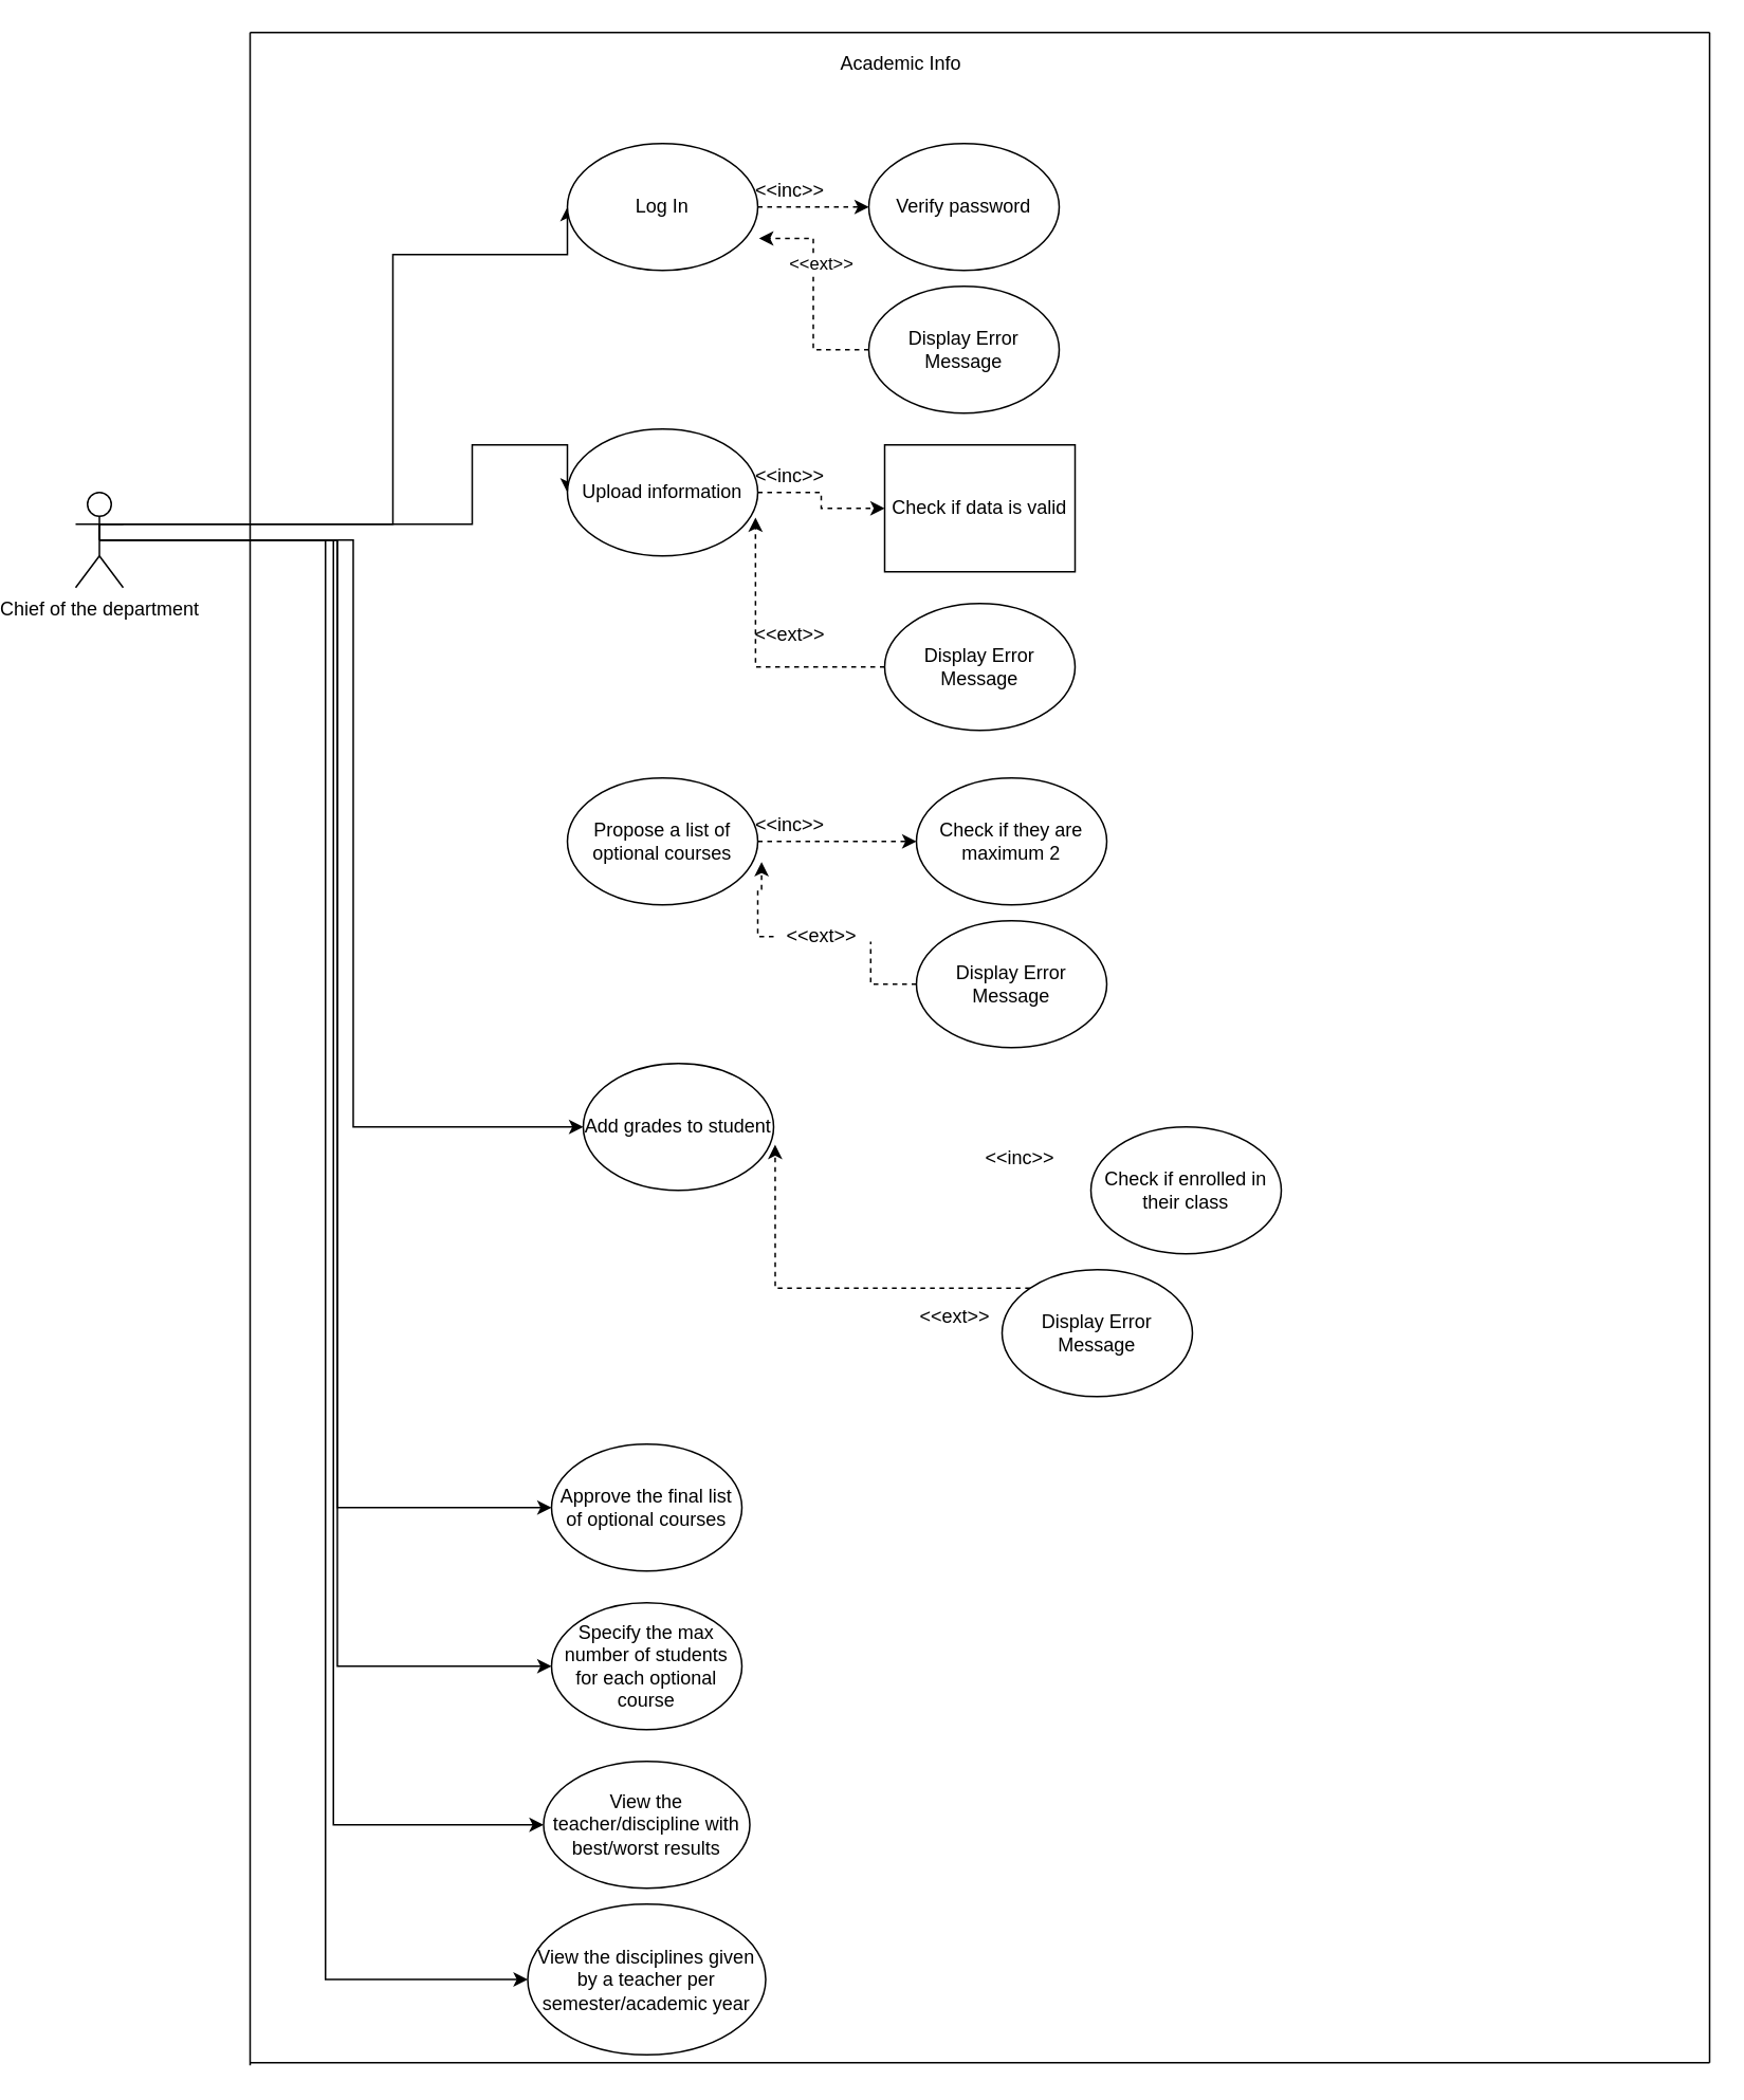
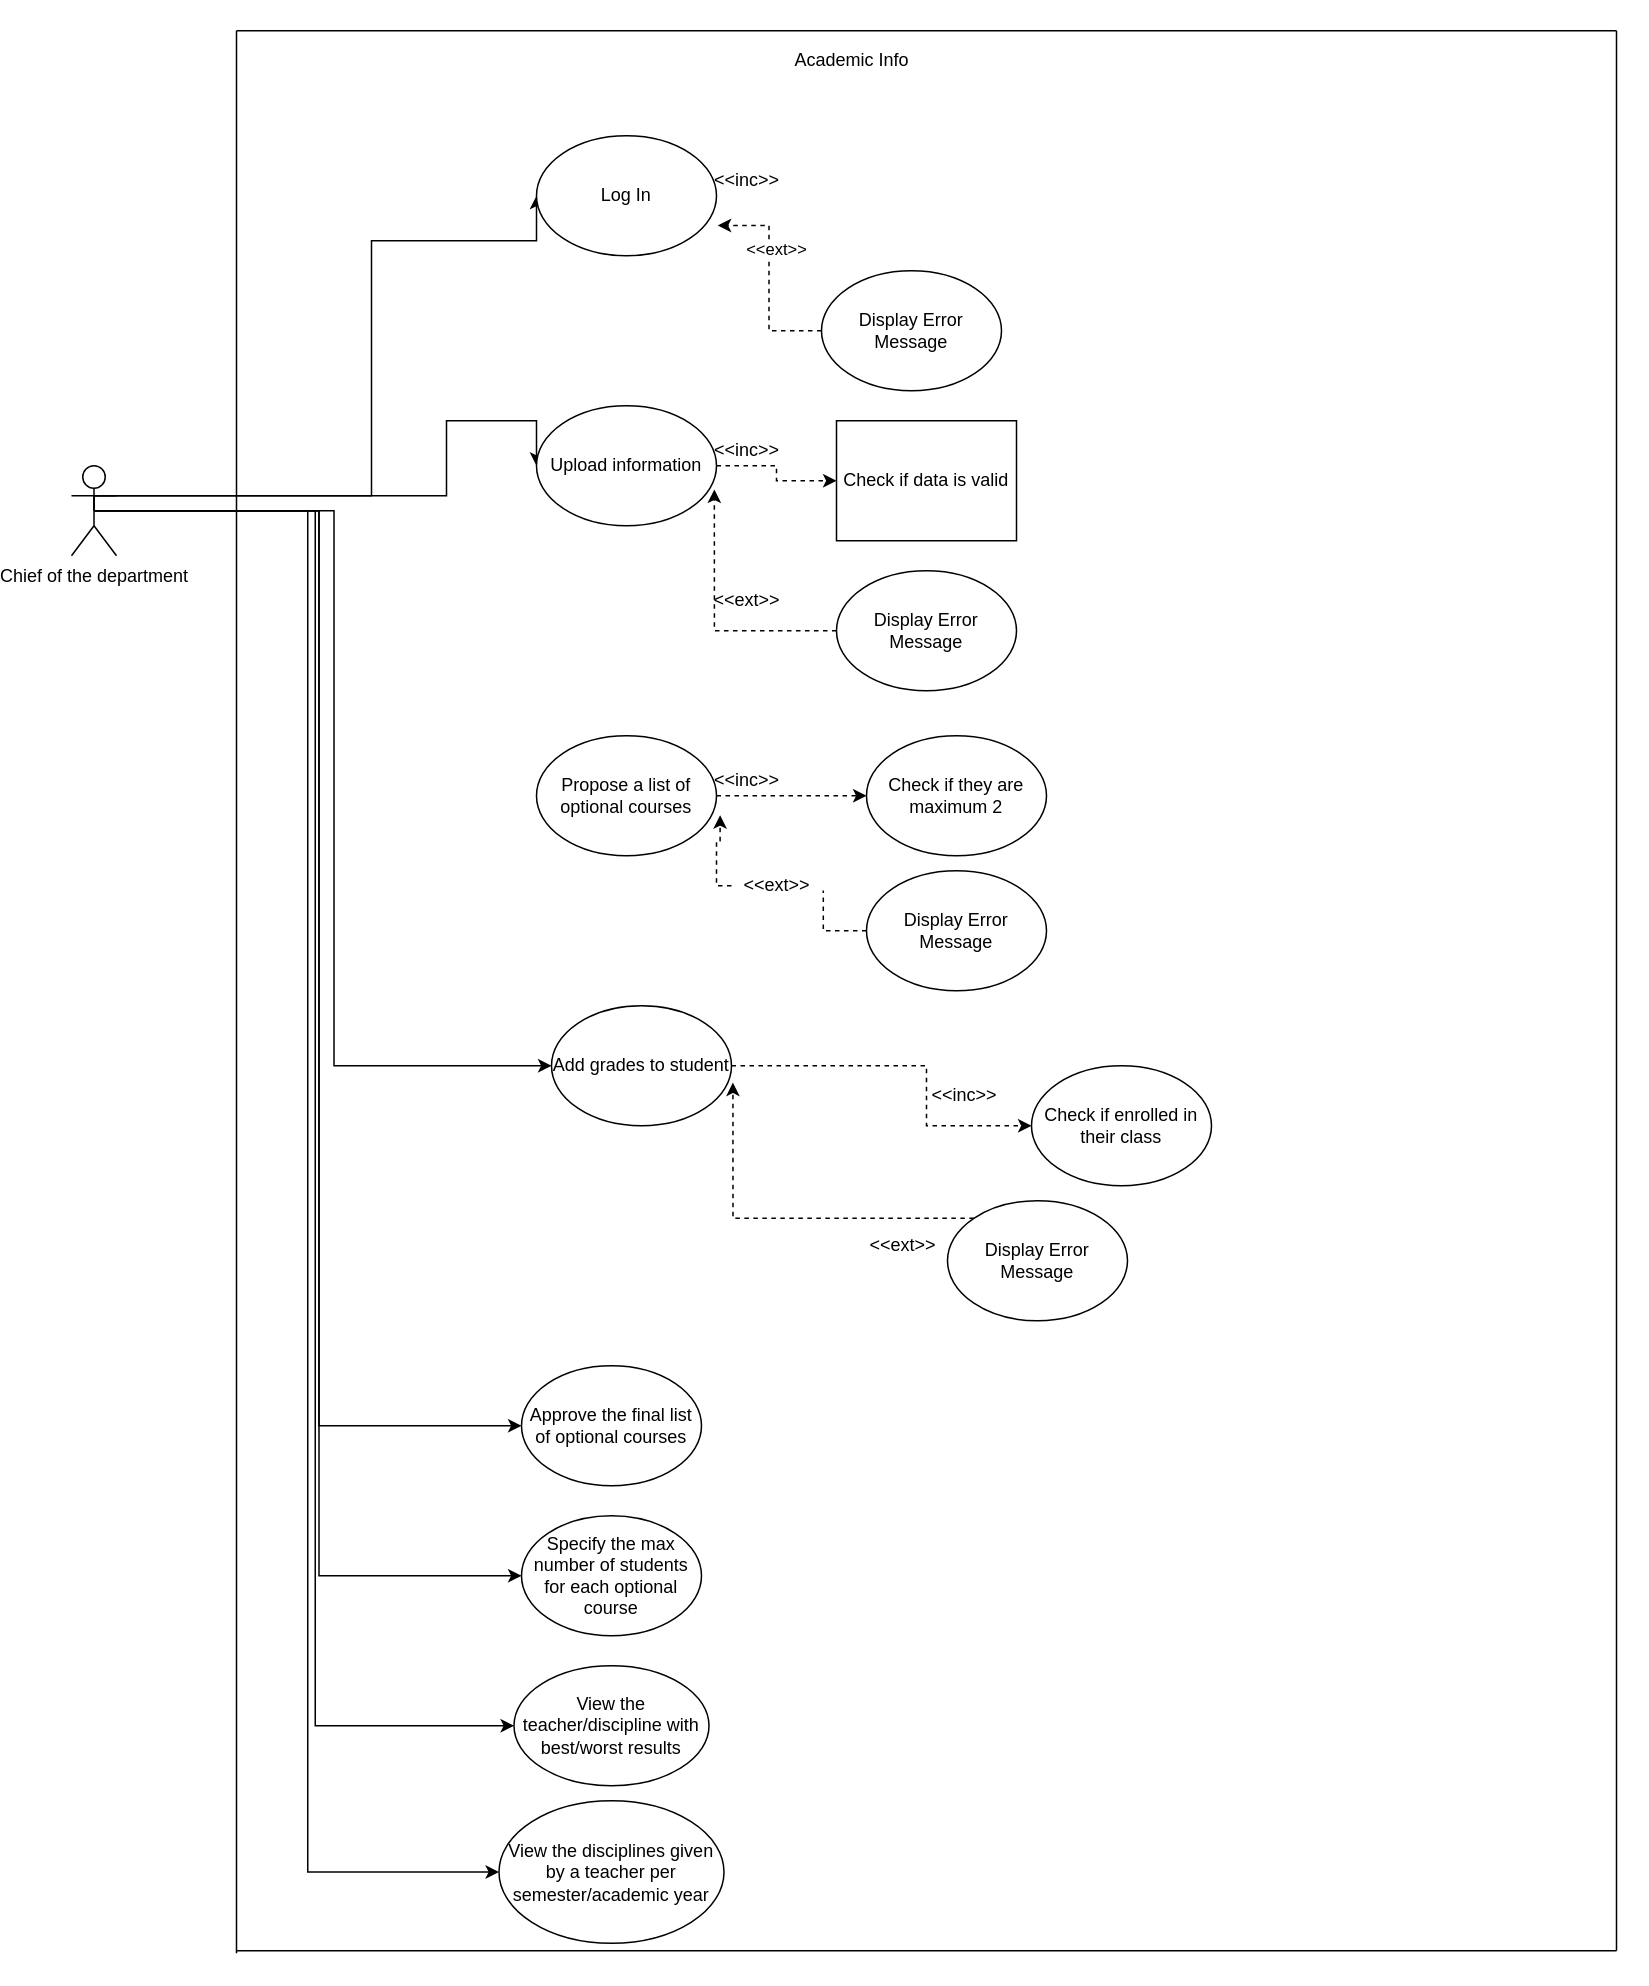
  <mxCell id="0" />
  <mxCell id="1" parent="0" />
  <mxCell id="2" style="edgeStyle=orthogonalEdgeStyle;rounded=0;orthogonalLoop=1;jettySize=auto;html=1;exitX=0.5;exitY=0.5;exitDx=0;exitDy=0;exitPerimeter=0;entryX=0;entryY=0.5;entryDx=0;entryDy=0;" parent="1" source="9" target="11" edge="1"><mxGeometry relative="1" as="geometry"><Array as="points"><mxPoint x="220" y="330" /><mxPoint x="220" y="160" /></Array></mxGeometry></mxCell>
  <mxCell id="3" style="edgeStyle=orthogonalEdgeStyle;rounded=0;orthogonalLoop=1;jettySize=auto;html=1;exitX=0.5;exitY=0.5;exitDx=0;exitDy=0;exitPerimeter=0;entryX=0;entryY=0.5;entryDx=0;entryDy=0;" parent="1" source="9" target="15" edge="1"><mxGeometry relative="1" as="geometry"><Array as="points"><mxPoint x="270" y="330" /><mxPoint x="270" y="280" /></Array></mxGeometry></mxCell>
  <mxCell id="4" style="edgeStyle=orthogonalEdgeStyle;rounded=0;orthogonalLoop=1;jettySize=auto;html=1;exitX=0.5;exitY=0.5;exitDx=0;exitDy=0;exitPerimeter=0;entryX=0;entryY=0.5;entryDx=0;entryDy=0;" parent="1" source="9" target="17" edge="1"><mxGeometry relative="1" as="geometry" /></mxCell>
  <mxCell id="5" style="edgeStyle=orthogonalEdgeStyle;rounded=0;orthogonalLoop=1;jettySize=auto;html=1;exitX=0.5;exitY=0.5;exitDx=0;exitDy=0;exitPerimeter=0;entryX=0;entryY=0.5;entryDx=0;entryDy=0;" edge="1" parent="1" source="9" target="44"><mxGeometry relative="1" as="geometry" /></mxCell>
  <mxCell id="6" style="edgeStyle=orthogonalEdgeStyle;rounded=0;orthogonalLoop=1;jettySize=auto;html=1;exitX=0.5;exitY=0.5;exitDx=0;exitDy=0;exitPerimeter=0;entryX=0;entryY=0.5;entryDx=0;entryDy=0;" edge="1" parent="1" source="9" target="45"><mxGeometry relative="1" as="geometry" /></mxCell>
  <mxCell id="7" style="edgeStyle=orthogonalEdgeStyle;rounded=0;orthogonalLoop=1;jettySize=auto;html=1;exitX=0.5;exitY=0.5;exitDx=0;exitDy=0;exitPerimeter=0;entryX=0;entryY=0.5;entryDx=0;entryDy=0;" edge="1" parent="1" source="9" target="46"><mxGeometry relative="1" as="geometry" /></mxCell>
  <mxCell id="8" style="edgeStyle=orthogonalEdgeStyle;rounded=0;orthogonalLoop=1;jettySize=auto;html=1;exitX=0.5;exitY=0.5;exitDx=0;exitDy=0;exitPerimeter=0;entryX=0;entryY=0.5;entryDx=0;entryDy=0;" edge="1" parent="1" source="9" target="47"><mxGeometry relative="1" as="geometry" /></mxCell>
  <mxCell id="9" value="Chief of the department" style="shape=umlActor;verticalLabelPosition=bottom;verticalAlign=top;html=1;outlineConnect=0;" parent="1" vertex="1"><mxGeometry x="20" y="310" width="30" height="60" as="geometry" /></mxCell>
- <mxCell id="10" style="edgeStyle=orthogonalEdgeStyle;rounded=0;orthogonalLoop=1;jettySize=auto;html=1;exitX=1;exitY=0.5;exitDx=0;exitDy=0;entryX=0;entryY=0.5;entryDx=0;entryDy=0;dashed=1;" parent="1" source="11" target="18" edge="1"><mxGeometry relative="1" as="geometry" /></mxCell>
  <mxCell id="11" value="Log In" style="ellipse;whiteSpace=wrap;html=1;" parent="1" vertex="1"><mxGeometry x="330" y="90" width="120" height="80" as="geometry" /></mxCell>
  <mxCell id="12" style="edgeStyle=orthogonalEdgeStyle;rounded=0;orthogonalLoop=1;jettySize=auto;html=1;exitX=1;exitY=0.5;exitDx=0;exitDy=0;entryX=0;entryY=0.5;entryDx=0;entryDy=0;dashed=1;" parent="1" source="13" target="28" edge="1"><mxGeometry relative="1" as="geometry" /></mxCell>
  <mxCell id="13" value="Propose a list of optional courses" style="ellipse;whiteSpace=wrap;html=1;" parent="1" vertex="1"><mxGeometry x="330" y="490" width="120" height="80" as="geometry" /></mxCell>
  <mxCell id="14" style="edgeStyle=orthogonalEdgeStyle;rounded=0;orthogonalLoop=1;jettySize=auto;html=1;exitX=1;exitY=0.5;exitDx=0;exitDy=0;entryX=0;entryY=0.5;entryDx=0;entryDy=0;dashed=1;" parent="1" source="15" target="23" edge="1"><mxGeometry relative="1" as="geometry" /></mxCell>
  <mxCell id="15" value="Upload information" style="ellipse;whiteSpace=wrap;html=1;" parent="1" vertex="1"><mxGeometry x="330" y="270" width="120" height="80" as="geometry" /></mxCell>
+ <mxCell id="16" style="edgeStyle=orthogonalEdgeStyle;rounded=0;orthogonalLoop=1;jettySize=auto;html=1;exitX=1;exitY=0.5;exitDx=0;exitDy=0;entryX=0;entryY=0.5;entryDx=0;entryDy=0;dashed=1;" parent="1" source="17" target="34" edge="1"><mxGeometry relative="1" as="geometry"><Array as="points"><mxPoint x="590" y="710" /><mxPoint x="590" y="750" /></Array></mxGeometry></mxCell>
  <mxCell id="17" value="Add grades to student" style="ellipse;whiteSpace=wrap;html=1;" parent="1" vertex="1"><mxGeometry x="340" y="670" width="120" height="80" as="geometry" /></mxCell>
- <mxCell id="18" value="Verify password" style="ellipse;whiteSpace=wrap;html=1;" parent="1" vertex="1"><mxGeometry x="520" y="90" width="120" height="80" as="geometry" /></mxCell>
  <mxCell id="19" style="edgeStyle=orthogonalEdgeStyle;rounded=0;orthogonalLoop=1;jettySize=auto;html=1;exitX=0;exitY=0.5;exitDx=0;exitDy=0;entryX=1.007;entryY=0.748;entryDx=0;entryDy=0;entryPerimeter=0;dashed=1;" parent="1" source="21" target="11" edge="1"><mxGeometry relative="1" as="geometry" /></mxCell>
  <mxCell id="20" value="&amp;lt;&amp;lt;ext&amp;gt;&amp;gt;" style="edgeLabel;html=1;align=center;verticalAlign=middle;resizable=0;points=[];" parent="19" vertex="1" connectable="0"><mxGeometry x="0.28" y="-4" relative="1" as="geometry"><mxPoint y="-1" as="offset" /></mxGeometry></mxCell>
  <mxCell id="21" value="Display Error Message" style="ellipse;whiteSpace=wrap;html=1;" parent="1" vertex="1"><mxGeometry x="520" y="180" width="120" height="80" as="geometry" /></mxCell>
  <mxCell id="22" value="&amp;lt;&amp;lt;inc&amp;gt;&amp;gt;" style="text;html=1;align=center;verticalAlign=middle;resizable=0;points=[];autosize=1;strokeColor=none;fillColor=none;" parent="1" vertex="1"><mxGeometry x="440" y="110" width="60" height="20" as="geometry" /></mxCell>
  <mxCell id="23" value="Check if data is valid" style="whiteSpace=wrap;html=1;rounded=0;" parent="1" vertex="1"><mxGeometry x="530" y="280" width="120" height="80" as="geometry" /></mxCell>
  <mxCell id="24" value="&amp;lt;&amp;lt;inc&amp;gt;&amp;gt;" style="text;html=1;align=center;verticalAlign=middle;resizable=0;points=[];autosize=1;strokeColor=none;fillColor=none;" parent="1" vertex="1"><mxGeometry x="440" y="290" width="60" height="20" as="geometry" /></mxCell>
  <mxCell id="25" style="edgeStyle=orthogonalEdgeStyle;rounded=0;orthogonalLoop=1;jettySize=auto;html=1;exitX=0;exitY=0.5;exitDx=0;exitDy=0;entryX=0.988;entryY=0.698;entryDx=0;entryDy=0;entryPerimeter=0;dashed=1;" parent="1" source="26" target="15" edge="1"><mxGeometry relative="1" as="geometry" /></mxCell>
  <mxCell id="26" value="Display Error Message" style="ellipse;whiteSpace=wrap;html=1;" parent="1" vertex="1"><mxGeometry x="530" y="380" width="120" height="80" as="geometry" /></mxCell>
  <mxCell id="27" value="&amp;lt;&amp;lt;ext&amp;gt;&amp;gt;" style="text;html=1;align=center;verticalAlign=middle;resizable=0;points=[];autosize=1;strokeColor=none;fillColor=none;" parent="1" vertex="1"><mxGeometry x="440" y="390" width="60" height="20" as="geometry" /></mxCell>
  <mxCell id="28" value="Check if they are maximum 2" style="ellipse;whiteSpace=wrap;html=1;" parent="1" vertex="1"><mxGeometry x="550" y="490" width="120" height="80" as="geometry" /></mxCell>
  <mxCell id="29" style="edgeStyle=orthogonalEdgeStyle;rounded=0;orthogonalLoop=1;jettySize=auto;html=1;exitX=0;exitY=0.5;exitDx=0;exitDy=0;entryX=1.02;entryY=0.662;entryDx=0;entryDy=0;entryPerimeter=0;dashed=1;startArrow=none;" parent="1" source="32" target="13" edge="1"><mxGeometry relative="1" as="geometry"><Array as="points"><mxPoint x="450" y="590" /><mxPoint x="450" y="560" /><mxPoint x="452" y="560" /></Array></mxGeometry></mxCell>
  <mxCell id="30" value="Display Error Message" style="ellipse;whiteSpace=wrap;html=1;" parent="1" vertex="1"><mxGeometry x="550" y="580" width="120" height="80" as="geometry" /></mxCell>
  <mxCell id="31" value="&amp;lt;&amp;lt;inc&amp;gt;&amp;gt;" style="text;html=1;align=center;verticalAlign=middle;resizable=0;points=[];autosize=1;strokeColor=none;fillColor=none;" parent="1" vertex="1"><mxGeometry x="440" y="510" width="60" height="20" as="geometry" /></mxCell>
  <mxCell id="32" value="&amp;lt;&amp;lt;ext&amp;gt;&amp;gt;" style="text;html=1;align=center;verticalAlign=middle;resizable=0;points=[];autosize=1;strokeColor=none;fillColor=none;" parent="1" vertex="1"><mxGeometry x="460" y="580" width="60" height="20" as="geometry" /></mxCell>
  <mxCell id="33" value="" style="edgeStyle=orthogonalEdgeStyle;rounded=0;orthogonalLoop=1;jettySize=auto;html=1;exitX=0;exitY=0.5;exitDx=0;exitDy=0;entryX=1.02;entryY=0.662;entryDx=0;entryDy=0;entryPerimeter=0;dashed=1;endArrow=none;" parent="1" source="30" target="32" edge="1"><mxGeometry relative="1" as="geometry"><mxPoint x="550" as="sourcePoint" y="620" /><mxPoint x="452.4" y="542.96" as="targetPoint" /></mxGeometry></mxCell>
  <mxCell id="34" value="Check if enrolled in their class" style="ellipse;whiteSpace=wrap;html=1;" parent="1" vertex="1"><mxGeometry x="660" y="710" width="120" height="80" as="geometry" /></mxCell>
  <mxCell id="35" style="edgeStyle=orthogonalEdgeStyle;rounded=0;orthogonalLoop=1;jettySize=auto;html=1;exitX=0;exitY=0;exitDx=0;exitDy=0;entryX=1.008;entryY=0.64;entryDx=0;entryDy=0;entryPerimeter=0;dashed=1;" parent="1" source="36" target="17" edge="1"><mxGeometry relative="1" as="geometry"><Array as="points"><mxPoint x="461" y="812" /></Array></mxGeometry></mxCell>
  <mxCell id="36" value="Display Error Message" style="ellipse;whiteSpace=wrap;html=1;" parent="1" vertex="1"><mxGeometry x="604" y="800" width="120" height="80" as="geometry" /></mxCell>
  <mxCell id="37" value="&amp;lt;&amp;lt;inc&amp;gt;&amp;gt;" style="text;html=1;align=center;verticalAlign=middle;resizable=0;points=[];autosize=1;strokeColor=none;fillColor=none;" parent="1" vertex="1"><mxGeometry x="585" y="720" width="60" height="20" as="geometry" /></mxCell>
  <mxCell id="38" value="&amp;lt;&amp;lt;ext&amp;gt;&amp;gt;" style="text;html=1;align=center;verticalAlign=middle;resizable=0;points=[];autosize=1;strokeColor=none;fillColor=none;" parent="1" vertex="1"><mxGeometry x="544" y="820" width="60" height="20" as="geometry" /></mxCell>
  <mxCell id="39" value="" style="endArrow=none;html=1;rounded=0;" parent="1" edge="1"><mxGeometry width="50" height="50" relative="1" as="geometry"><mxPoint x="130" y="20" as="sourcePoint" /><mxPoint x="1050" y="20" as="targetPoint" /></mxGeometry></mxCell>
  <mxCell id="40" value="" style="endArrow=none;html=1;rounded=0;" parent="1" edge="1"><mxGeometry width="50" height="50" relative="1" as="geometry"><mxPoint x="130" y="1301.6" as="sourcePoint" /><mxPoint x="130" y="20" as="targetPoint" /></mxGeometry></mxCell>
  <mxCell id="41" value="" style="endArrow=none;html=1;rounded=0;" parent="1" edge="1"><mxGeometry width="50" height="50" relative="1" as="geometry"><mxPoint x="130" y="1300" as="sourcePoint" /><mxPoint x="1050" y="1300" as="targetPoint" /></mxGeometry></mxCell>
  <mxCell id="42" value="" style="endArrow=none;html=1;rounded=0;" parent="1" edge="1"><mxGeometry width="50" height="50" relative="1" as="geometry"><mxPoint x="1050" y="1300" as="sourcePoint" /><mxPoint x="1050" y="20" as="targetPoint" /></mxGeometry></mxCell>
  <mxCell id="43" value="Academic Info&lt;br&gt;" style="text;html=1;align=center;verticalAlign=middle;resizable=0;points=[];autosize=1;strokeColor=none;fillColor=none;" parent="1" vertex="1"><mxGeometry x="495" y="30" width="90" height="20" as="geometry" /></mxCell>
  <mxCell id="44" value="&lt;span&gt;Approve the final list of optional courses&lt;/span&gt;" style="ellipse;whiteSpace=wrap;html=1;" vertex="1" parent="1"><mxGeometry x="320" y="910" width="120" height="80" as="geometry" /></mxCell>
  <mxCell id="45" value="Specify the max number of students for each optional course" style="ellipse;whiteSpace=wrap;html=1;" vertex="1" parent="1"><mxGeometry x="320" y="1010" width="120" height="80" as="geometry" /></mxCell>
  <mxCell id="46" value="View the teacher/discipline with best/worst results" style="ellipse;whiteSpace=wrap;html=1;" vertex="1" parent="1"><mxGeometry x="315" y="1110" width="130" height="80" as="geometry" /></mxCell>
  <mxCell id="47" value="View the disciplines given by a teacher per semester/academic year" style="ellipse;whiteSpace=wrap;html=1;" vertex="1" parent="1"><mxGeometry x="305" y="1200" width="150" height="95" as="geometry" /></mxCell>
